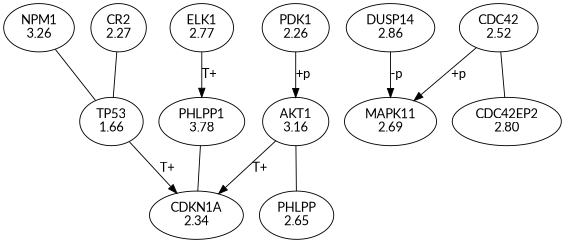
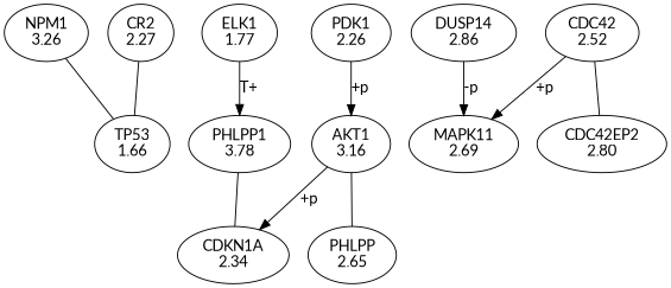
  digraph {
    fontname=Lato
    node [fontname=Lato]
    edge [fontname=Lato]
    n1 [label="TP53\n1.66"]
    n2 [label="CDKN1A\n2.34"]
    n3 [label="NPM1\n3.26"]
    n4 [label="MAPK11\n2.69"]
-   n5 [label="ELK1\n2.77"]
+   n5 [label="ELK1\n1.77"]
    n6 [label="PHLPP1\n3.78"]
    n7 [label="DUSP14\n2.86"]
    n8 [label="CDC42\n2.52"]
    n9 [label="CDC42EP2\n2.80"]
    n10 [label="AKT1\n3.16"]
    n11 [label="PHLPP\n2.65"]
    n12 [label="CR2\n2.27"]
    n13 [label="PDK1\n2.26"]
-   n1 -> n2 [label="T+"]
    n3 -> n1 [arrowhead=none]
    n5 -> n6 [label="T+"]
    n6 -> n2 [arrowhead=none]
    n7 -> n4 [label="-p"]
    n8 -> n4 [label="+p"]
    n8 -> n9 [arrowhead=none]
-   n10 -> n2 [label="T+"]
+   n10 -> n2 [label="+p"]
    n10 -> n11 [arrowhead=none]
    n12 -> n1 [arrowhead=none]
    n13 -> n10 [label="+p"]
  }
